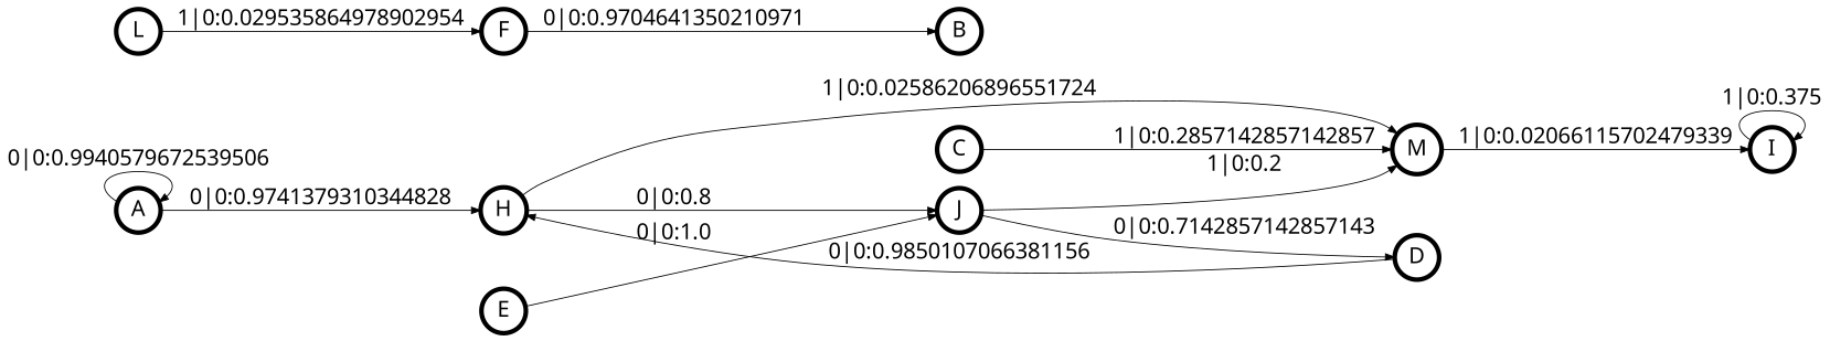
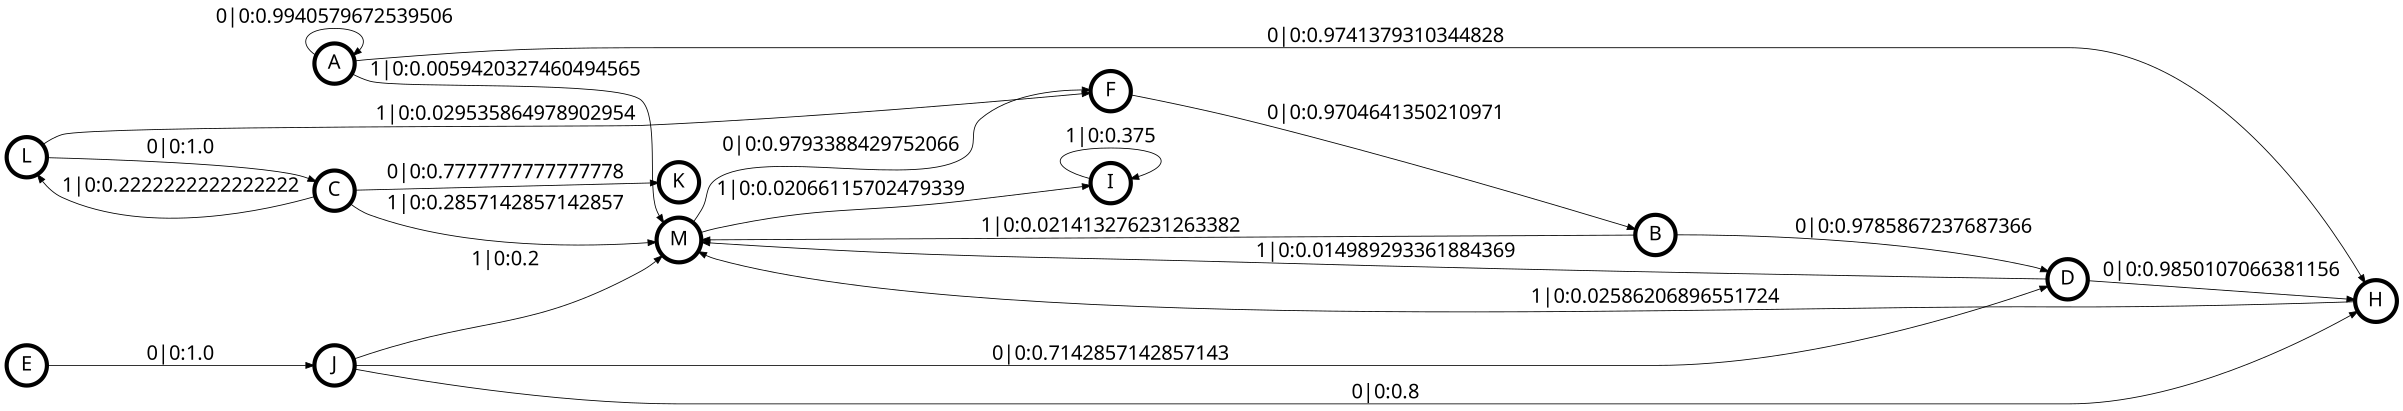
  digraph {
    fontname="CMU Serif Roman"
    rankdir=LR
    node [fontname="CMU Serif Roman" fontsize=24 penwidth=5 shape=circle]
    edge [fontname="CMU Serif Roman" fontsize=24]
    A
    M
    H
    F
    I
    B
    D
    C
+   K
    L
    E
    J
    A -> A [label="0|0:0.9940579672539506\l"]
+   A -> M [label="1|0:0.0059420327460494565\l"]
    A -> H [label="0|0:0.9741379310344828\l"]
+   M -> F [label="0|0:0.9793388429752066\l"]
    M -> I [label="1|0:0.02066115702479339\l"]
    H -> M [label="1|0:0.02586206896551724\l"]
    F -> B [label="0|0:0.9704641350210971\l"]
    I -> I [label="1|0:0.375\l"]
+   B -> M [label="1|0:0.021413276231263382\l"]
+   B -> D [label="0|0:0.9785867237687366\l"]
+   D -> M [label="1|0:0.014989293361884369\l"]
    D -> H [label="0|0:0.9850107066381156\l"]
    C -> M [label="1|0:0.2857142857142857\l"]
+   C -> K [label="0|0:0.7777777777777778\l"]
+   C -> L [label="1|0:0.2222222222222222\l"]
    L -> F [label="1|0:0.029535864978902954\l"]
+   L -> C [label="0|0:1.0\l"]
    E -> J [label="0|0:1.0\l"]
    J -> M [label="1|0:0.2\l"]
-   H -> J [label="0|0:0.8\l"]
+   J -> H [label="0|0:0.8\l"]
    J -> D [label="0|0:0.7142857142857143\l"]
  }
